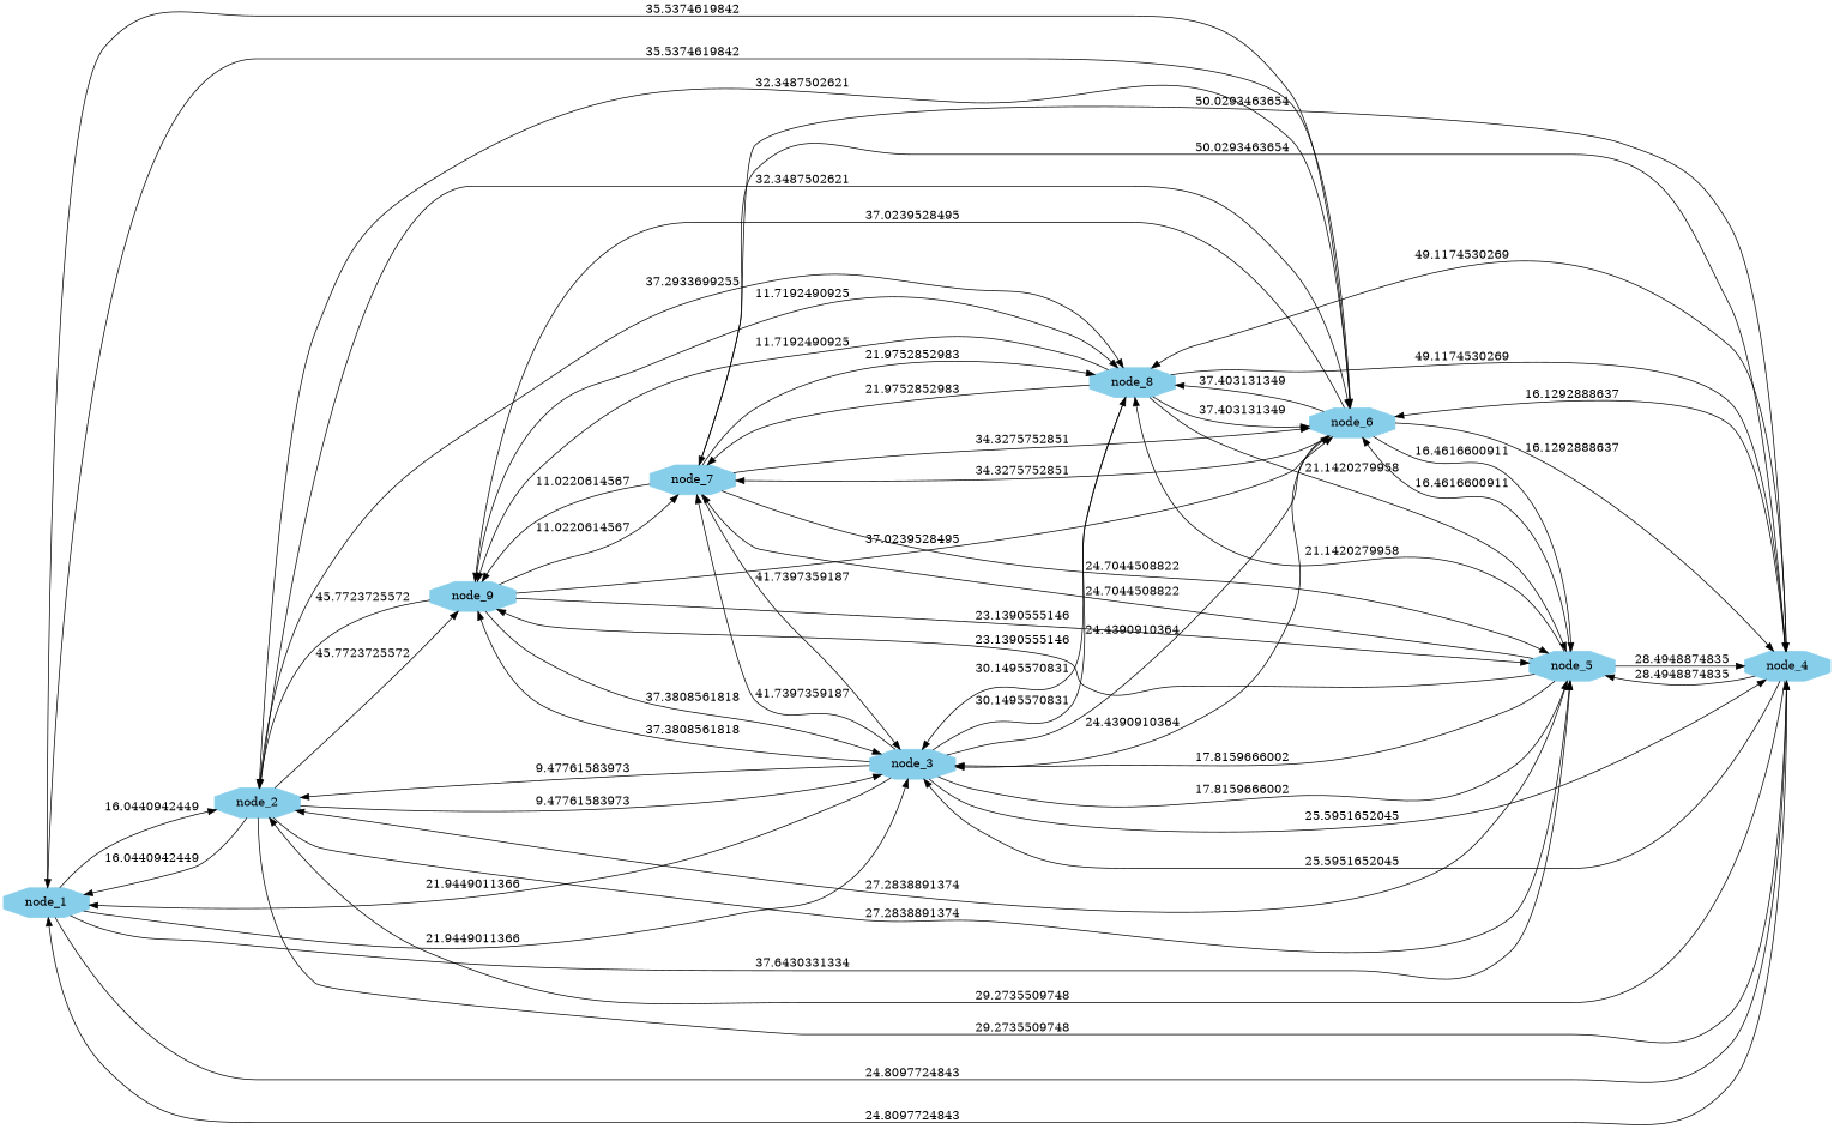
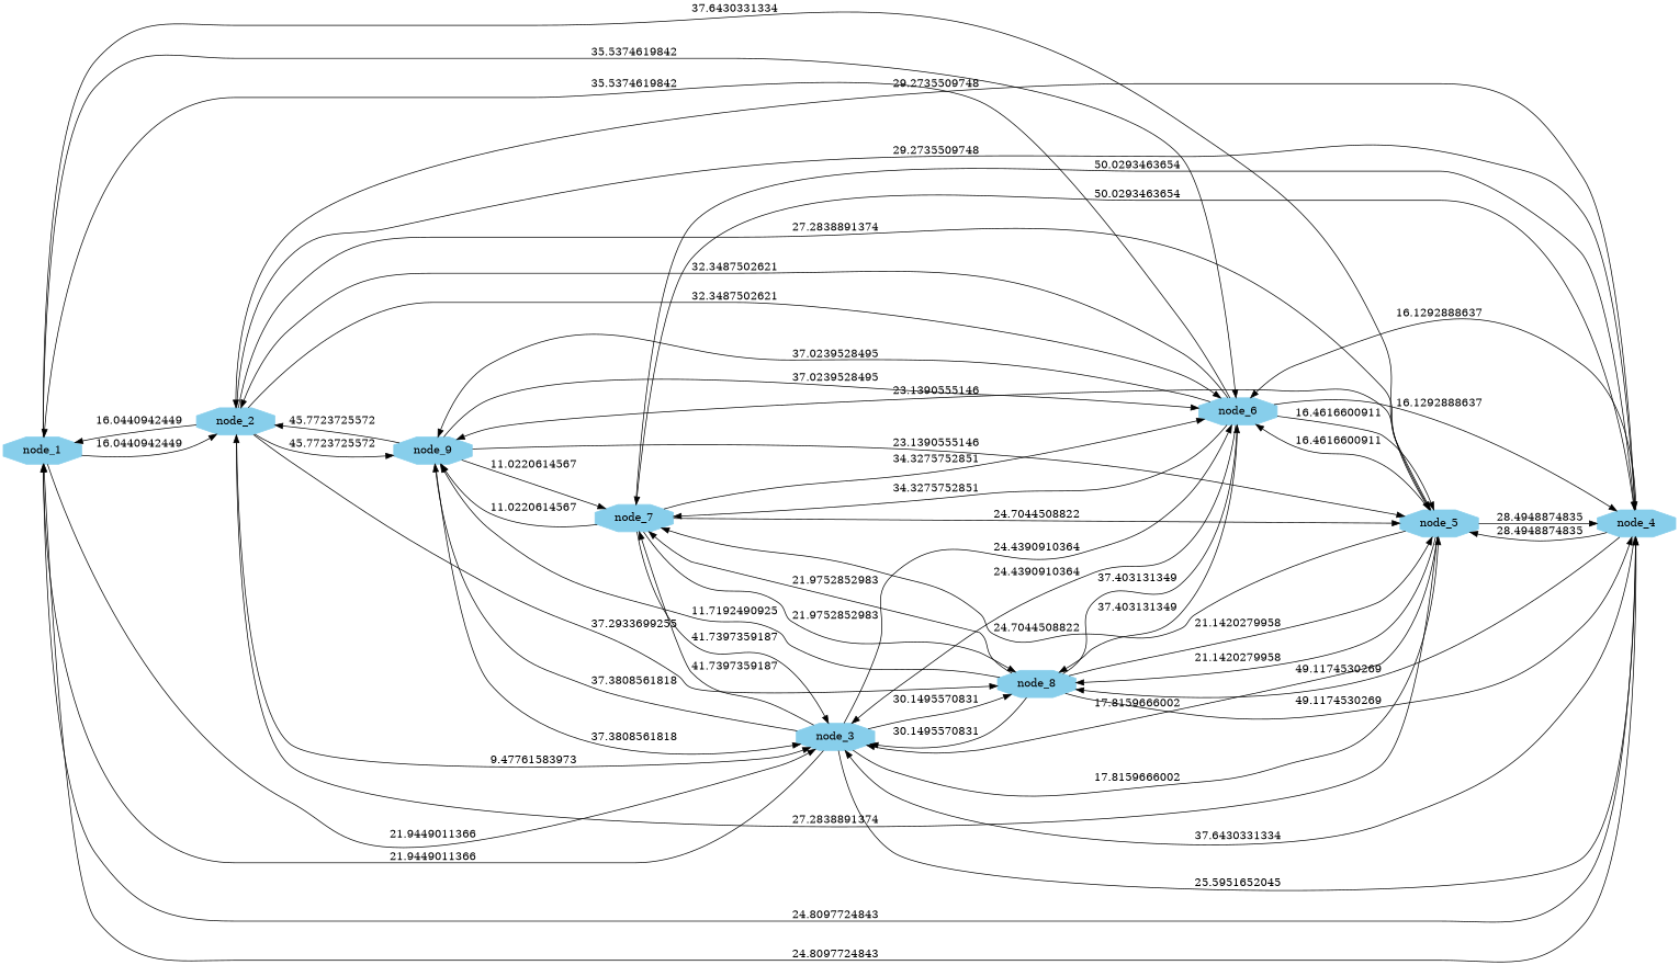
  digraph {
    aspect=1
    rankdir=LR
    node [color=skyblue shape=octagon style=filled]
    node_1 [height=.3 width=.3]
    node_2 [height=.3 width=.3]
    node_3 [height=.3 width=.3]
    node_4 [height=.3 width=.3]
    node_5 [height=.3 width=.3]
    node_6 [height=.3 width=.3]
    node_8 [height=.3 width=.3]
    node_9 [height=.3 width=.3]
    node_7 [height=.3 width=.3]
    node_1 -> node_2 [label=16.0440942449]
    node_1 -> node_3 [label=21.9449011366]
    node_1 -> node_4 [label=24.8097724843]
    node_1 -> node_5 [label=37.6430331334]
    node_1 -> node_6 [label=35.5374619842]
    node_2 -> node_1 [label=16.0440942449]
    node_2 -> node_3 [label=9.47761583973]
    node_2 -> node_4 [label=29.2735509748]
    node_2 -> node_5 [label=27.2838891374]
    node_2 -> node_6 [label=32.3487502621]
    node_2 -> node_8 [label=37.2933699255]
    node_2 -> node_9 [label=45.7723725572]
    node_3 -> node_1 [label=21.9449011366]
-   node_3 -> node_2 [label=9.47761583973]
    node_3 -> node_4 [label=25.5951652045]
    node_3 -> node_5 [label=17.8159666002]
    node_3 -> node_6 [label=24.4390910364]
    node_3 -> node_8 [label=30.1495570831]
    node_3 -> node_9 [label=37.3808561818]
    node_3 -> node_7 [label=41.7397359187]
    node_4 -> node_1 [label=24.8097724843]
    node_4 -> node_2 [label=29.2735509748]
-   node_4 -> node_3 [label=25.5951652045]
+   node_4 -> node_3 [label=37.6430331334]
    node_4 -> node_5 [label=28.4948874835]
    node_4 -> node_6 [label=16.1292888637]
    node_4 -> node_8 [label=49.1174530269]
    node_4 -> node_7 [label=50.0293463654]
    node_5 -> node_2 [label=27.2838891374]
    node_5 -> node_3 [label=17.8159666002]
    node_5 -> node_4 [label=28.4948874835]
    node_5 -> node_6 [label=16.4616600911]
    node_5 -> node_8 [label=21.1420279958]
    node_5 -> node_9 [label=23.1390555146]
    node_5 -> node_7 [label=24.7044508822]
    node_6 -> node_1 [label=35.5374619842]
    node_6 -> node_2 [label=32.3487502621]
    node_6 -> node_3 [label=24.4390910364]
    node_6 -> node_4 [label=16.1292888637]
    node_6 -> node_5 [label=16.4616600911]
    node_6 -> node_8 [label=37.403131349]
    node_6 -> node_9 [label=37.0239528495]
    node_6 -> node_7 [label=34.3275752851]
    node_8 -> node_3 [label=30.1495570831]
    node_8 -> node_4 [label=49.1174530269]
    node_8 -> node_5 [label=21.1420279958]
    node_8 -> node_6 [label=37.403131349]
    node_8 -> node_9 [label=11.7192490925]
    node_8 -> node_7 [label=21.9752852983]
    node_9 -> node_2 [label=45.7723725572]
    node_9 -> node_3 [label=37.3808561818]
    node_9 -> node_5 [label=23.1390555146]
    node_9 -> node_6 [label=37.0239528495]
-   node_9 -> node_8 [label=11.7192490925]
    node_9 -> node_7 [label=11.0220614567]
    node_7 -> node_3 [label=41.7397359187]
    node_7 -> node_4 [label=50.0293463654]
    node_7 -> node_5 [label=24.7044508822]
    node_7 -> node_6 [label=34.3275752851]
    node_7 -> node_8 [label=21.9752852983]
    node_7 -> node_9 [label=11.0220614567]
  }
